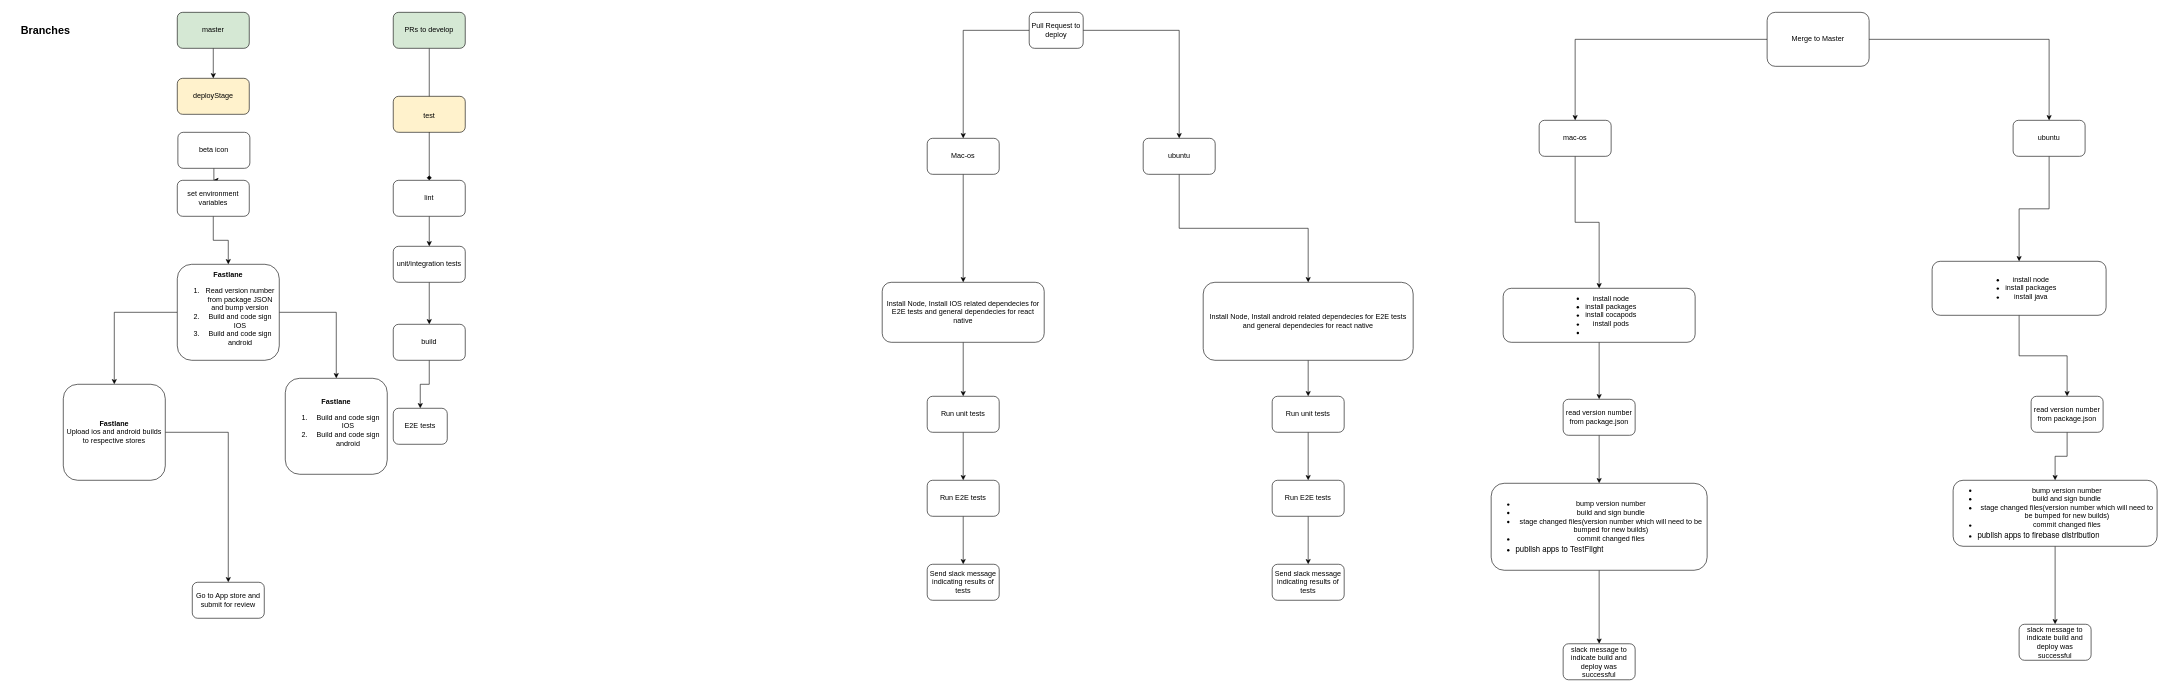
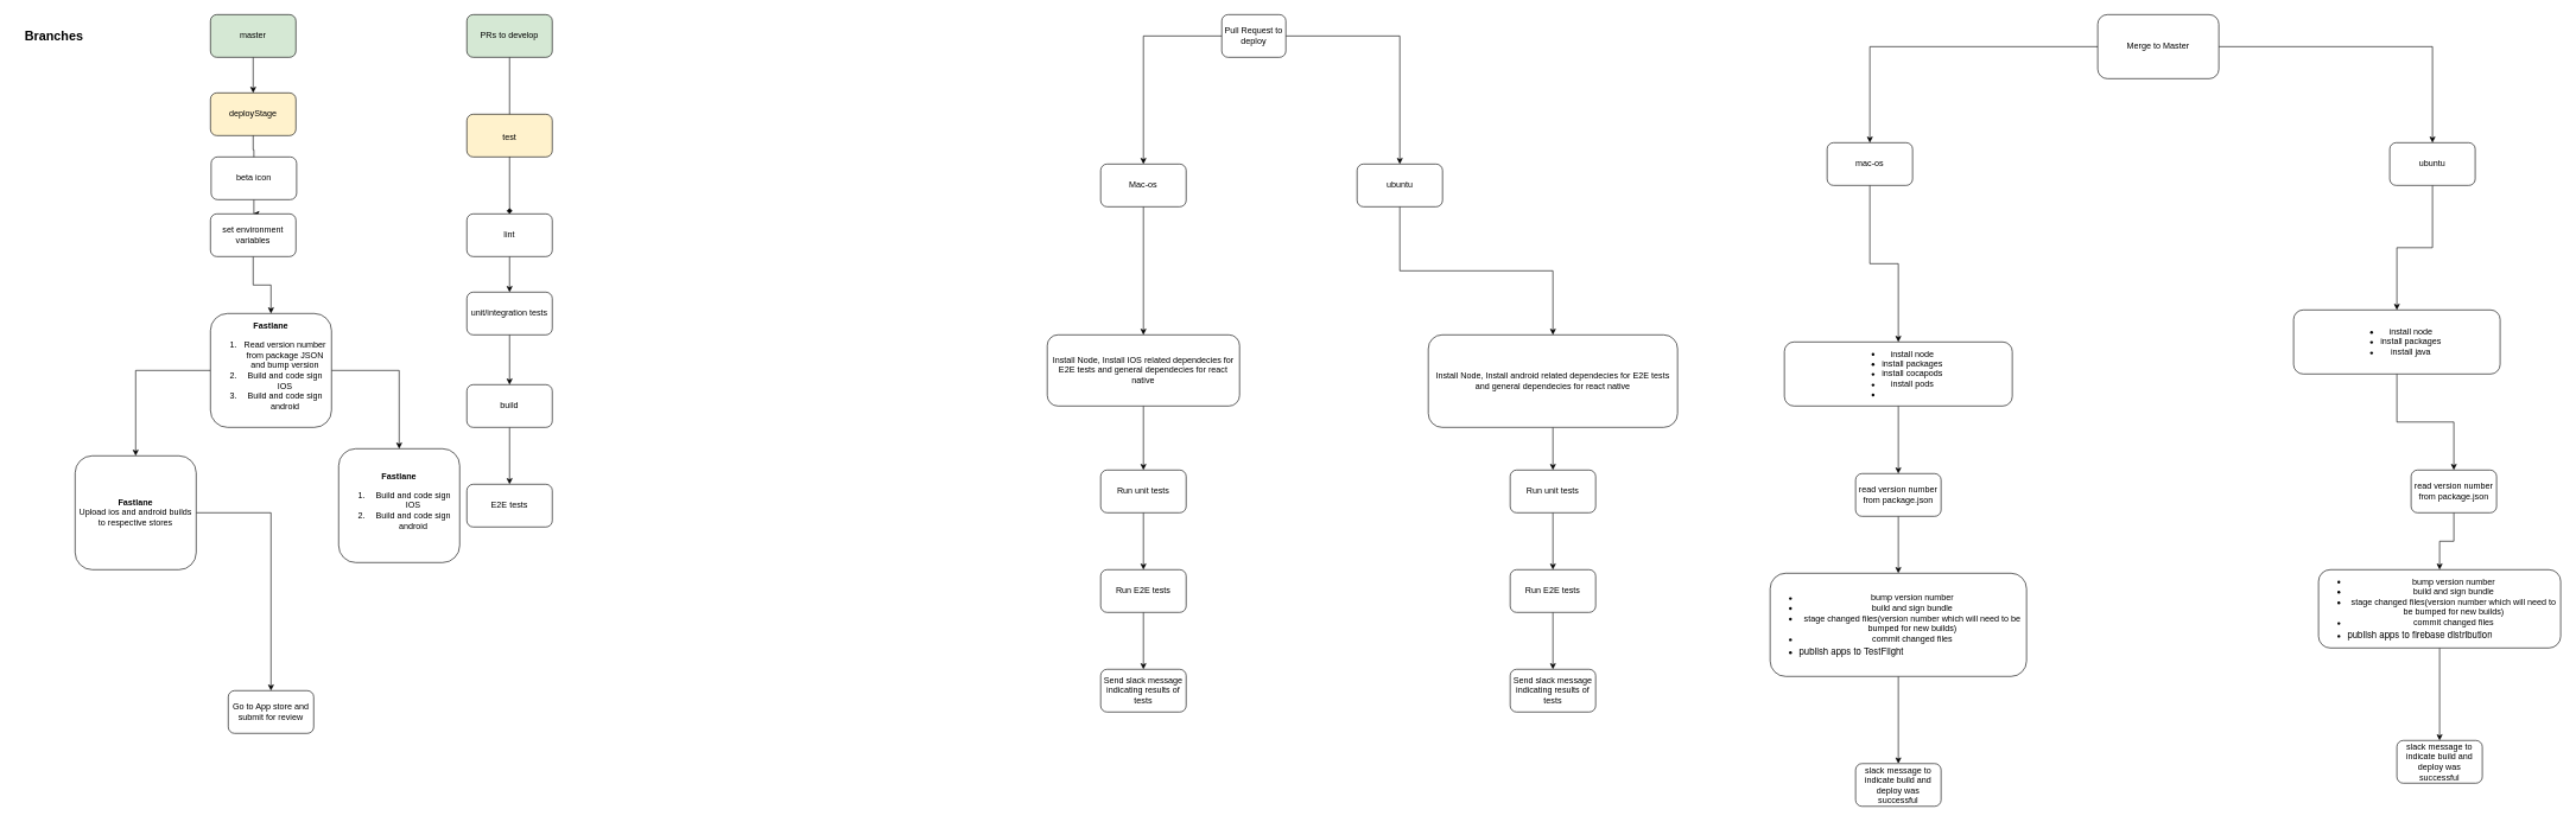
  <mxCell id="0" />
  <mxCell id="1" parent="0" />
  <mxCell id="2" value="" style="edgeStyle=orthogonalEdgeStyle;rounded=0;orthogonalLoop=1;jettySize=auto;html=1;" parent="1" source="3" target="7" edge="1"><mxGeometry relative="1" as="geometry" /></mxCell>
  <mxCell id="3" value="master" style="rounded=1;whiteSpace=wrap;html=1;fillColor=#D5E8D4;" parent="1" vertex="1"><mxGeometry x="295" y="20" width="120" height="60" as="geometry" /></mxCell>
  <mxCell id="4" value="" style="edgeStyle=orthogonalEdgeStyle;rounded=0;orthogonalLoop=1;jettySize=auto;html=1;endArrow=diamond;" parent="1" source="5" target="17" edge="1"><mxGeometry relative="1" as="geometry" /></mxCell>
  <mxCell id="5" value="PRs to develop" style="rounded=1;whiteSpace=wrap;html=1;fillColor=#D5E8D4;" parent="1" vertex="1"><mxGeometry x="655" y="20" width="120" height="60" as="geometry" /></mxCell>
  <mxCell id="6" value="" style="edgeStyle=orthogonalEdgeStyle;rounded=0;orthogonalLoop=1;jettySize=auto;html=1;startArrow=none;" parent="1" source="25" target="9" edge="1"><mxGeometry relative="1" as="geometry" /></mxCell>
  <mxCell id="7" value="deployStage" style="rounded=1;whiteSpace=wrap;html=1;fillColor=#FFF2CC;" parent="1" vertex="1"><mxGeometry x="295" y="130" width="120" height="60" as="geometry" /></mxCell>
  <mxCell id="8" value="" style="edgeStyle=orthogonalEdgeStyle;rounded=0;orthogonalLoop=1;jettySize=auto;html=1;" parent="1" source="9" target="12" edge="1"><mxGeometry relative="1" as="geometry" /></mxCell>
  <mxCell id="9" value="set environment variables" style="rounded=1;whiteSpace=wrap;html=1;" parent="1" vertex="1"><mxGeometry x="295" y="300" width="120" height="60" as="geometry" /></mxCell>
  <mxCell id="10" value="" style="edgeStyle=orthogonalEdgeStyle;rounded=0;orthogonalLoop=1;jettySize=auto;html=1;" parent="1" source="12" target="14" edge="1"><mxGeometry relative="1" as="geometry" /></mxCell>
  <mxCell id="11" value="" style="edgeStyle=orthogonalEdgeStyle;rounded=0;orthogonalLoop=1;jettySize=auto;html=1;" edge="1" parent="1" source="12" target="27"><mxGeometry relative="1" as="geometry" /></mxCell>
  <mxCell id="12" value="&lt;b&gt;Fastlane&lt;/b&gt;&lt;br&gt;&lt;ol&gt;&lt;li&gt;Read version number from package JSON and bump version&lt;/li&gt;&lt;li&gt;Build and code sign IOS&lt;/li&gt;&lt;li&gt;Build and code sign android&lt;/li&gt;&lt;/ol&gt;" style="rounded=1;whiteSpace=wrap;html=1;" parent="1" vertex="1"><mxGeometry x="295" y="440" width="170" height="160" as="geometry" /></mxCell>
  <mxCell id="13" value="" style="edgeStyle=orthogonalEdgeStyle;rounded=0;orthogonalLoop=1;jettySize=auto;html=1;" parent="1" source="14" target="15" edge="1"><mxGeometry relative="1" as="geometry" /></mxCell>
  <mxCell id="14" value="&lt;b&gt;Fastlane&lt;br&gt;&lt;/b&gt;Upload ios and android builds to respective stores" style="rounded=1;whiteSpace=wrap;html=1;" parent="1" vertex="1"><mxGeometry x="105" y="640" width="170" height="160" as="geometry" /></mxCell>
  <mxCell id="15" value="Go to App store and submit for review" style="whiteSpace=wrap;html=1;rounded=1;" parent="1" vertex="1"><mxGeometry x="320" y="970" width="120" height="60" as="geometry" /></mxCell>
  <mxCell id="16" value="" style="edgeStyle=orthogonalEdgeStyle;rounded=0;orthogonalLoop=1;jettySize=auto;html=1;" parent="1" source="17" target="19" edge="1"><mxGeometry relative="1" as="geometry" /></mxCell>
  <mxCell id="17" value="lint" style="whiteSpace=wrap;html=1;rounded=1;" parent="1" vertex="1"><mxGeometry x="655" y="300" width="120" height="60" as="geometry" /></mxCell>
  <mxCell id="18" value="" style="edgeStyle=orthogonalEdgeStyle;rounded=0;orthogonalLoop=1;jettySize=auto;html=1;" parent="1" source="19" target="21" edge="1"><mxGeometry relative="1" as="geometry" /></mxCell>
  <mxCell id="19" value="unit/integration tests" style="whiteSpace=wrap;html=1;rounded=1;" parent="1" vertex="1"><mxGeometry x="655" y="410" width="120" height="60" as="geometry" /></mxCell>
  <mxCell id="20" value="" style="edgeStyle=orthogonalEdgeStyle;rounded=0;orthogonalLoop=1;jettySize=auto;html=1;" parent="1" source="21" target="22" edge="1"><mxGeometry relative="1" as="geometry" /></mxCell>
  <mxCell id="21" value="build" style="whiteSpace=wrap;html=1;rounded=1;" parent="1" vertex="1"><mxGeometry x="655" y="540" width="120" height="60" as="geometry" /></mxCell>
- <mxCell id="22" value="E2E tests" style="whiteSpace=wrap;html=1;rounded=1;" parent="1" vertex="1"><mxGeometry x="655" y="680" width="90" height="60" as="geometry" /></mxCell>
+ <mxCell id="22" value="E2E tests" style="whiteSpace=wrap;html=1;rounded=1;" parent="1" vertex="1"><mxGeometry x="655" y="680" width="120" height="60" as="geometry" /></mxCell>
  <mxCell id="23" value="&lt;b&gt;&lt;font style=&quot;font-size: 18px;&quot;&gt;Branches&lt;/font&gt;&lt;/b&gt;" style="text;html=1;align=center;verticalAlign=middle;resizable=0;points=[];autosize=1;strokeColor=none;fillColor=none;" parent="1" vertex="1"><mxGeometry x="20" y="30" width="110" height="40" as="geometry" /></mxCell>
  <mxCell id="24" value="&lt;font style=&quot;font-size: 12px;&quot;&gt;test&lt;/font&gt;" style="rounded=1;whiteSpace=wrap;html=1;fontSize=18;fillColor=#FFF2CC;" parent="1" vertex="1"><mxGeometry x="655" y="160" width="120" height="60" as="geometry" /></mxCell>
  <mxCell id="25" value="beta icon" style="rounded=1;whiteSpace=wrap;html=1;" vertex="1" parent="1"><mxGeometry x="296" y="220" width="120" height="60" as="geometry" /></mxCell>
+ <mxCell id="26" value="" style="edgeStyle=orthogonalEdgeStyle;rounded=0;orthogonalLoop=1;jettySize=auto;html=1;endArrow=none;" edge="1" parent="1" source="7" target="25"><mxGeometry relative="1" as="geometry"><mxPoint x="355" y="220" as="sourcePoint" /><mxPoint x="355" y="300" as="targetPoint" /></mxGeometry></mxCell>
  <mxCell id="27" value="&lt;b&gt;Fastlane&lt;/b&gt;&lt;br&gt;&lt;ol&gt;&lt;li&gt;&lt;span style=&quot;background-color: initial;&quot;&gt;Build and code sign IOS&lt;/span&gt;&lt;br&gt;&lt;/li&gt;&lt;li&gt;Build and code sign android&lt;/li&gt;&lt;/ol&gt;" style="rounded=1;whiteSpace=wrap;html=1;" vertex="1" parent="1"><mxGeometry x="475" y="630" width="170" height="160" as="geometry" /></mxCell>
  <mxCell id="28" value="" style="edgeStyle=orthogonalEdgeStyle;rounded=0;orthogonalLoop=1;jettySize=auto;html=1;" edge="1" parent="1" source="30" target="33"><mxGeometry relative="1" as="geometry" /></mxCell>
  <mxCell id="29" style="edgeStyle=orthogonalEdgeStyle;rounded=0;orthogonalLoop=1;jettySize=auto;html=1;exitX=1;exitY=0.5;exitDx=0;exitDy=0;entryX=0.5;entryY=0;entryDx=0;entryDy=0;" edge="1" parent="1" source="30" target="35"><mxGeometry relative="1" as="geometry" /></mxCell>
  <mxCell id="30" value="Pull Request to deploy" style="rounded=1;whiteSpace=wrap;html=1;" vertex="1" parent="1"><mxGeometry x="1715" y="20" width="90" height="60" as="geometry" /></mxCell>
  <mxCell id="31" style="edgeStyle=orthogonalEdgeStyle;rounded=0;orthogonalLoop=1;jettySize=auto;html=1;exitX=0.5;exitY=1;exitDx=0;exitDy=0;" edge="1" parent="1" source="30" target="30"><mxGeometry relative="1" as="geometry" /></mxCell>
  <mxCell id="32" value="" style="edgeStyle=orthogonalEdgeStyle;rounded=0;orthogonalLoop=1;jettySize=auto;html=1;" edge="1" parent="1" source="33" target="37"><mxGeometry relative="1" as="geometry" /></mxCell>
  <mxCell id="33" value="Mac-os" style="whiteSpace=wrap;html=1;rounded=1;" vertex="1" parent="1"><mxGeometry x="1545" y="230" width="120" height="60" as="geometry" /></mxCell>
  <mxCell id="34" value="" style="edgeStyle=orthogonalEdgeStyle;rounded=0;orthogonalLoop=1;jettySize=auto;html=1;" edge="1" parent="1" source="35" target="44"><mxGeometry relative="1" as="geometry" /></mxCell>
  <mxCell id="35" value="ubuntu" style="whiteSpace=wrap;html=1;rounded=1;" vertex="1" parent="1"><mxGeometry x="1905" y="230" width="120" height="60" as="geometry" /></mxCell>
  <mxCell id="36" style="edgeStyle=orthogonalEdgeStyle;rounded=0;orthogonalLoop=1;jettySize=auto;html=1;exitX=0.5;exitY=1;exitDx=0;exitDy=0;entryX=0.5;entryY=0;entryDx=0;entryDy=0;" edge="1" parent="1" source="37" target="39"><mxGeometry relative="1" as="geometry" /></mxCell>
  <mxCell id="37" value="Install Node, Install IOS related dependecies for E2E tests and general dependecies for react native" style="whiteSpace=wrap;html=1;rounded=1;" vertex="1" parent="1"><mxGeometry x="1470" y="470" width="270" height="100" as="geometry" /></mxCell>
  <mxCell id="38" value="" style="edgeStyle=orthogonalEdgeStyle;rounded=0;orthogonalLoop=1;jettySize=auto;html=1;" edge="1" parent="1" source="39" target="41"><mxGeometry relative="1" as="geometry" /></mxCell>
  <mxCell id="39" value="Run unit tests" style="whiteSpace=wrap;html=1;rounded=1;" vertex="1" parent="1"><mxGeometry x="1545" y="660" width="120" height="60" as="geometry" /></mxCell>
  <mxCell id="40" value="" style="edgeStyle=orthogonalEdgeStyle;rounded=0;orthogonalLoop=1;jettySize=auto;html=1;" edge="1" parent="1" source="41" target="42"><mxGeometry relative="1" as="geometry" /></mxCell>
  <mxCell id="41" value="Run E2E tests" style="whiteSpace=wrap;html=1;rounded=1;" vertex="1" parent="1"><mxGeometry x="1545" y="800" width="120" height="60" as="geometry" /></mxCell>
  <mxCell id="42" value="Send slack message indicating results of tests" style="whiteSpace=wrap;html=1;rounded=1;" vertex="1" parent="1"><mxGeometry x="1545" y="940" width="120" height="60" as="geometry" /></mxCell>
  <mxCell id="43" value="" style="edgeStyle=orthogonalEdgeStyle;rounded=0;orthogonalLoop=1;jettySize=auto;html=1;" edge="1" parent="1" source="44" target="46"><mxGeometry relative="1" as="geometry" /></mxCell>
  <mxCell id="44" value="Install Node, Install android related dependecies for E2E tests and general dependecies for react native" style="whiteSpace=wrap;html=1;rounded=1;" vertex="1" parent="1"><mxGeometry x="2005" y="470" width="350" height="130" as="geometry" /></mxCell>
  <mxCell id="45" value="" style="edgeStyle=orthogonalEdgeStyle;rounded=0;orthogonalLoop=1;jettySize=auto;html=1;" edge="1" parent="1" source="46" target="48"><mxGeometry relative="1" as="geometry" /></mxCell>
  <mxCell id="46" value="Run unit tests" style="whiteSpace=wrap;html=1;rounded=1;" vertex="1" parent="1"><mxGeometry x="2120" y="660" width="120" height="60" as="geometry" /></mxCell>
  <mxCell id="47" value="" style="edgeStyle=orthogonalEdgeStyle;rounded=0;orthogonalLoop=1;jettySize=auto;html=1;" edge="1" parent="1" source="48" target="49"><mxGeometry relative="1" as="geometry" /></mxCell>
  <mxCell id="48" value="Run E2E tests" style="whiteSpace=wrap;html=1;rounded=1;" vertex="1" parent="1"><mxGeometry x="2120" y="800" width="120" height="60" as="geometry" /></mxCell>
  <mxCell id="49" value="Send slack message indicating results of tests" style="whiteSpace=wrap;html=1;rounded=1;" vertex="1" parent="1"><mxGeometry x="2120" y="940" width="120" height="60" as="geometry" /></mxCell>
  <mxCell id="50" style="edgeStyle=orthogonalEdgeStyle;rounded=0;orthogonalLoop=1;jettySize=auto;html=1;exitX=0;exitY=0.5;exitDx=0;exitDy=0;entryX=0.5;entryY=0;entryDx=0;entryDy=0;" edge="1" parent="1" source="52" target="54"><mxGeometry relative="1" as="geometry" /></mxCell>
  <mxCell id="51" style="edgeStyle=orthogonalEdgeStyle;rounded=0;orthogonalLoop=1;jettySize=auto;html=1;exitX=1;exitY=0.5;exitDx=0;exitDy=0;entryX=0.5;entryY=0;entryDx=0;entryDy=0;" edge="1" parent="1" source="52" target="56"><mxGeometry relative="1" as="geometry" /></mxCell>
  <mxCell id="52" value="Merge to Master" style="rounded=1;whiteSpace=wrap;html=1;" vertex="1" parent="1"><mxGeometry x="2945" y="20" width="170" height="90" as="geometry" /></mxCell>
  <mxCell id="53" style="edgeStyle=orthogonalEdgeStyle;rounded=0;orthogonalLoop=1;jettySize=auto;html=1;exitX=0.5;exitY=1;exitDx=0;exitDy=0;" edge="1" parent="1" source="54" target="58"><mxGeometry relative="1" as="geometry" /></mxCell>
  <mxCell id="54" value="mac-os" style="whiteSpace=wrap;html=1;rounded=1;" vertex="1" parent="1"><mxGeometry x="2565" y="200" width="120" height="60" as="geometry" /></mxCell>
  <mxCell id="55" value="" style="edgeStyle=orthogonalEdgeStyle;rounded=0;orthogonalLoop=1;jettySize=auto;html=1;" edge="1" parent="1" source="56" target="60"><mxGeometry relative="1" as="geometry" /></mxCell>
  <mxCell id="56" value="ubuntu" style="whiteSpace=wrap;html=1;rounded=1;" vertex="1" parent="1"><mxGeometry x="3355" y="200" width="120" height="60" as="geometry" /></mxCell>
  <mxCell id="57" value="" style="edgeStyle=orthogonalEdgeStyle;rounded=0;orthogonalLoop=1;jettySize=auto;html=1;" edge="1" parent="1" source="58" target="62"><mxGeometry relative="1" as="geometry" /></mxCell>
  <mxCell id="58" value="&lt;ul&gt;&lt;li&gt;install node&lt;/li&gt;&lt;li&gt;install packages&lt;/li&gt;&lt;li&gt;install cocapods&lt;/li&gt;&lt;li&gt;install pods&lt;/li&gt;&lt;li&gt;&lt;br&gt;&lt;/li&gt;&lt;/ul&gt;" style="whiteSpace=wrap;html=1;rounded=1;" vertex="1" parent="1"><mxGeometry x="2505" y="480" width="320" height="90" as="geometry" /></mxCell>
  <mxCell id="59" style="edgeStyle=orthogonalEdgeStyle;rounded=0;orthogonalLoop=1;jettySize=auto;html=1;exitX=0.5;exitY=1;exitDx=0;exitDy=0;entryX=0.5;entryY=0;entryDx=0;entryDy=0;" edge="1" parent="1" source="60" target="67"><mxGeometry relative="1" as="geometry" /></mxCell>
  <mxCell id="60" value="&lt;ul&gt;&lt;li&gt;install node&lt;/li&gt;&lt;li&gt;install packages&lt;/li&gt;&lt;li&gt;install java&lt;/li&gt;&lt;/ul&gt;" style="whiteSpace=wrap;html=1;rounded=1;" vertex="1" parent="1"><mxGeometry x="3220" y="435" width="290" height="90" as="geometry" /></mxCell>
  <mxCell id="61" value="" style="edgeStyle=orthogonalEdgeStyle;rounded=0;orthogonalLoop=1;jettySize=auto;html=1;" edge="1" parent="1" source="62" target="64"><mxGeometry relative="1" as="geometry" /></mxCell>
  <mxCell id="62" value="read version number from package.json" style="whiteSpace=wrap;html=1;rounded=1;" vertex="1" parent="1"><mxGeometry x="2605" y="665" width="120" height="60" as="geometry" /></mxCell>
  <mxCell id="63" value="" style="edgeStyle=orthogonalEdgeStyle;rounded=0;orthogonalLoop=1;jettySize=auto;html=1;" edge="1" parent="1" source="64" target="65"><mxGeometry relative="1" as="geometry" /></mxCell>
  <mxCell id="64" value="&lt;ul&gt;&lt;li&gt;bump version number&lt;/li&gt;&lt;li&gt;build and sign bundle&lt;/li&gt;&lt;li&gt;stage changed files(version number which will need to be bumped for new builds)&lt;/li&gt;&lt;li&gt;commit changed files&lt;/li&gt;&lt;li&gt;&lt;p style=&quot;margin: 0px; font-variant-numeric: normal; font-variant-east-asian: normal; font-stretch: normal; font-size: 13px; line-height: normal; font-family: &amp;quot;Helvetica Neue&amp;quot;; text-align: start;&quot; class=&quot;p1&quot;&gt;publish apps to TestFlight&amp;nbsp;&lt;/p&gt;&lt;/li&gt;&lt;/ul&gt;" style="whiteSpace=wrap;html=1;rounded=1;" vertex="1" parent="1"><mxGeometry x="2485" y="805" width="360" height="145" as="geometry" /></mxCell>
  <mxCell id="65" value="slack message to indicate build and deploy was successful" style="whiteSpace=wrap;html=1;rounded=1;" vertex="1" parent="1"><mxGeometry x="2605" y="1072.5" width="120" height="60" as="geometry" /></mxCell>
  <mxCell id="66" value="" style="edgeStyle=orthogonalEdgeStyle;rounded=0;orthogonalLoop=1;jettySize=auto;html=1;" edge="1" parent="1" source="67" target="69"><mxGeometry relative="1" as="geometry" /></mxCell>
  <mxCell id="67" value="read version number from package.json" style="whiteSpace=wrap;html=1;rounded=1;" vertex="1" parent="1"><mxGeometry x="3385" y="660" width="120" height="60" as="geometry" /></mxCell>
  <mxCell id="68" style="edgeStyle=orthogonalEdgeStyle;rounded=0;orthogonalLoop=1;jettySize=auto;html=1;exitX=0.5;exitY=1;exitDx=0;exitDy=0;entryX=0.5;entryY=0;entryDx=0;entryDy=0;" edge="1" parent="1" source="69" target="70"><mxGeometry relative="1" as="geometry" /></mxCell>
  <mxCell id="69" value="&lt;ul&gt;&lt;li&gt;bump version number&lt;/li&gt;&lt;li&gt;build and sign bundle&lt;/li&gt;&lt;li&gt;stage changed files(version number which will need to be bumped for new builds)&lt;/li&gt;&lt;li&gt;commit changed files&lt;/li&gt;&lt;li&gt;&lt;p style=&quot;margin: 0px; font-variant-numeric: normal; font-variant-east-asian: normal; font-stretch: normal; font-size: 13px; line-height: normal; font-family: &amp;quot;Helvetica Neue&amp;quot;; text-align: start;&quot; class=&quot;p1&quot;&gt;publish apps to firebase distribution&lt;/p&gt;&lt;/li&gt;&lt;/ul&gt;" style="whiteSpace=wrap;html=1;rounded=1;" vertex="1" parent="1"><mxGeometry x="3255" y="800" width="340" height="110" as="geometry" /></mxCell>
  <mxCell id="70" value="slack message to indicate build and deploy was successful" style="whiteSpace=wrap;html=1;rounded=1;" vertex="1" parent="1"><mxGeometry x="3365" y="1040" width="120" height="60" as="geometry" /></mxCell>
